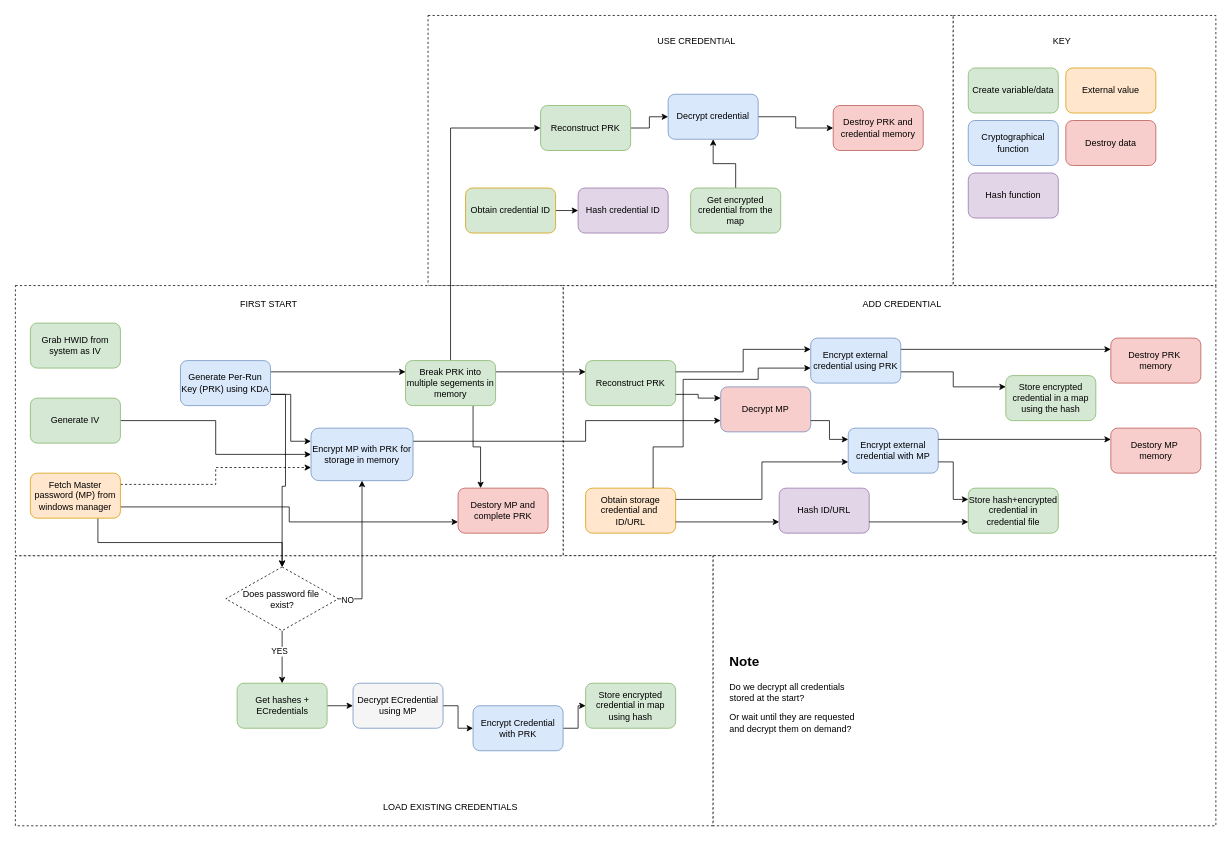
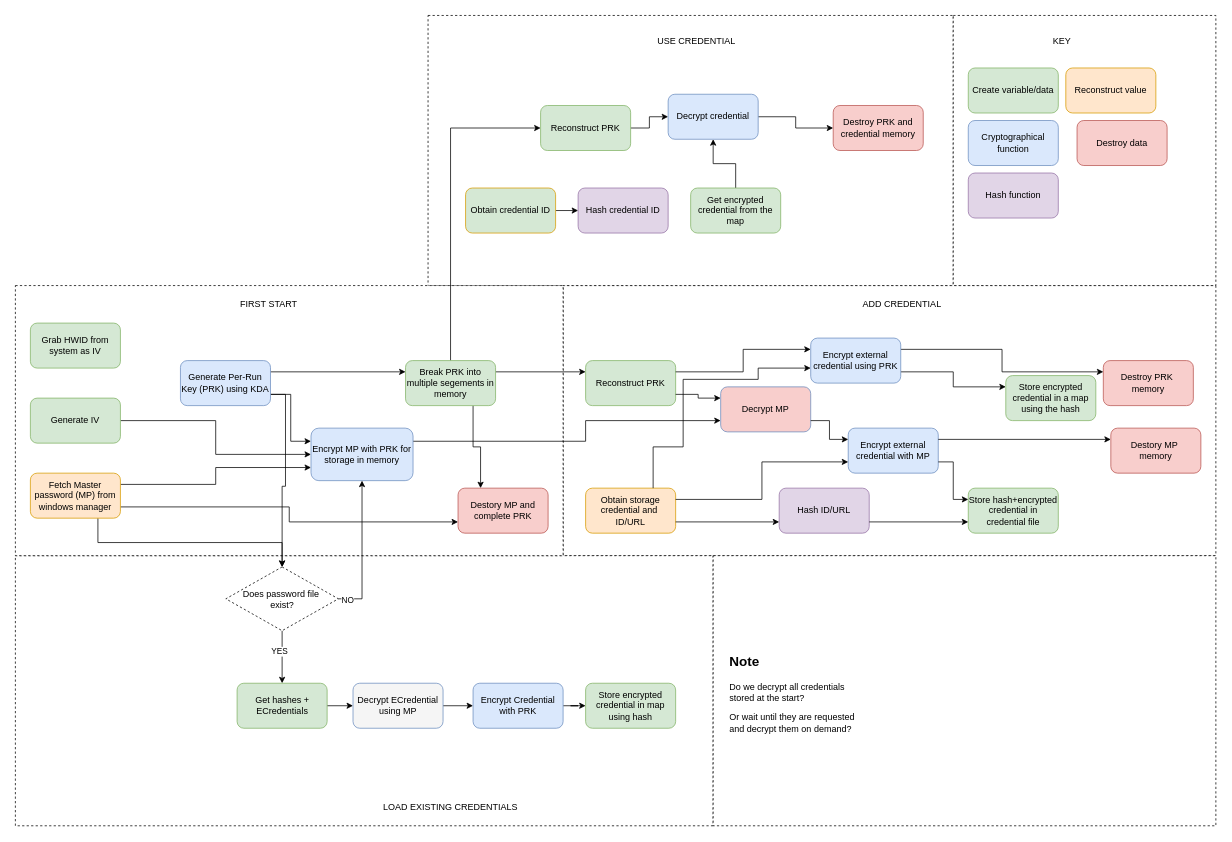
  <mxCell id="0" />
  <mxCell id="1" parent="0" />
  <mxCell id="2" value="" style="group" vertex="1" connectable="0" parent="1"><mxGeometry x="750" y="380" width="870" height="360" as="geometry" /></mxCell>
  <mxCell id="3" value="" style="rounded=0;whiteSpace=wrap;html=1;dashed=1;" vertex="1" parent="2"><mxGeometry width="870" height="360" as="geometry" /></mxCell>
  <mxCell id="4" value="ADD CREDENTIAL" style="text;html=1;align=center;verticalAlign=middle;whiteSpace=wrap;rounded=0;" vertex="1" parent="2"><mxGeometry x="364" y="10" width="176" height="30" as="geometry" /></mxCell>
  <mxCell id="5" value="Reconstruct PRK" style="rounded=1;whiteSpace=wrap;html=1;fillColor=#d5e8d4;strokeColor=#82b366;" vertex="1" parent="2"><mxGeometry x="30" y="100" width="120" height="60" as="geometry" /></mxCell>
  <mxCell id="6" value="&lt;div&gt;Obtain storage credential and&amp;nbsp;&lt;/div&gt;&lt;div&gt;ID/URL&lt;/div&gt;" style="rounded=1;whiteSpace=wrap;html=1;fillColor=#ffe6cc;strokeColor=#d79b00;" vertex="1" parent="2"><mxGeometry x="30" y="270" width="120" height="60" as="geometry" /></mxCell>
  <mxCell id="7" value="Decrypt MP" style="rounded=1;whiteSpace=wrap;html=1;fillColor=#f8cecc;strokeColor=#6c8ebf;" vertex="1" parent="2"><mxGeometry x="210" y="135" width="120" height="60" as="geometry" /></mxCell>
  <mxCell id="8" value="Encrypt external credential with MP" style="rounded=1;whiteSpace=wrap;html=1;fillColor=#dae8fc;strokeColor=#6c8ebf;" vertex="1" parent="2"><mxGeometry x="380" y="190" width="120" height="60" as="geometry" /></mxCell>
  <mxCell id="9" value="Hash ID/URL" style="rounded=1;whiteSpace=wrap;html=1;fillColor=#e1d5e7;strokeColor=#9673a6;" vertex="1" parent="2"><mxGeometry x="288" y="270" width="120" height="60" as="geometry" /></mxCell>
  <mxCell id="10" value="Store hash+encrypted credential in credential file " style="rounded=1;whiteSpace=wrap;html=1;fillColor=#d5e8d4;strokeColor=#82b366;" vertex="1" parent="2"><mxGeometry x="540" y="270" width="120" height="60" as="geometry" /></mxCell>
  <mxCell id="11" value="Store encrypted credential in a map using the hash" style="rounded=1;whiteSpace=wrap;html=1;fillColor=#d5e8d4;strokeColor=#82b366;" vertex="1" parent="2"><mxGeometry x="590" y="120" width="120" height="60" as="geometry" /></mxCell>
- <mxCell id="12" value="&lt;div&gt;Destroy PRK&amp;nbsp;&lt;/div&gt;&lt;div&gt;memory&lt;/div&gt;" style="rounded=1;whiteSpace=wrap;html=1;fillColor=#f8cecc;strokeColor=#b85450;" vertex="1" parent="2"><mxGeometry x="730" y="70" width="120" height="60" as="geometry" /></mxCell>
+ <mxCell id="12" value="&lt;div&gt;Destroy PRK&amp;nbsp;&lt;/div&gt;&lt;div&gt;memory&lt;/div&gt;" style="rounded=1;whiteSpace=wrap;html=1;fillColor=#f8cecc;strokeColor=#b85450;" vertex="1" parent="2"><mxGeometry x="720" y="100" width="120" height="60" as="geometry" /></mxCell>
  <mxCell id="13" value="&lt;div&gt;Destory MP&amp;nbsp;&lt;/div&gt;&lt;div&gt;memory&lt;/div&gt;" style="rounded=1;whiteSpace=wrap;html=1;fillColor=#f8cecc;strokeColor=#b85450;" vertex="1" parent="2"><mxGeometry x="730" y="190" width="120" height="60" as="geometry" /></mxCell>
  <mxCell id="14" style="edgeStyle=orthogonalEdgeStyle;rounded=0;orthogonalLoop=1;jettySize=auto;html=1;exitX=1;exitY=0.75;exitDx=0;exitDy=0;entryX=0;entryY=0.25;entryDx=0;entryDy=0;" edge="1" parent="2" source="5" target="7"><mxGeometry relative="1" as="geometry" /></mxCell>
  <mxCell id="15" style="edgeStyle=orthogonalEdgeStyle;rounded=0;orthogonalLoop=1;jettySize=auto;html=1;exitX=1;exitY=0.75;exitDx=0;exitDy=0;entryX=0;entryY=0.25;entryDx=0;entryDy=0;" edge="1" parent="2" source="7" target="8"><mxGeometry relative="1" as="geometry" /></mxCell>
  <mxCell id="16" style="edgeStyle=orthogonalEdgeStyle;rounded=0;orthogonalLoop=1;jettySize=auto;html=1;exitX=1;exitY=0.25;exitDx=0;exitDy=0;entryX=0;entryY=0.75;entryDx=0;entryDy=0;" edge="1" parent="2" source="6" target="8"><mxGeometry relative="1" as="geometry" /></mxCell>
  <mxCell id="17" style="edgeStyle=orthogonalEdgeStyle;rounded=0;orthogonalLoop=1;jettySize=auto;html=1;exitX=1;exitY=0.75;exitDx=0;exitDy=0;entryX=0;entryY=0.75;entryDx=0;entryDy=0;" edge="1" parent="2" source="6" target="9"><mxGeometry relative="1" as="geometry" /></mxCell>
  <mxCell id="18" style="edgeStyle=orthogonalEdgeStyle;rounded=0;orthogonalLoop=1;jettySize=auto;html=1;exitX=1;exitY=0.75;exitDx=0;exitDy=0;entryX=0;entryY=0.25;entryDx=0;entryDy=0;" edge="1" parent="2" source="8" target="10"><mxGeometry relative="1" as="geometry" /></mxCell>
  <mxCell id="19" style="edgeStyle=orthogonalEdgeStyle;rounded=0;orthogonalLoop=1;jettySize=auto;html=1;exitX=1;exitY=0.75;exitDx=0;exitDy=0;entryX=0;entryY=0.75;entryDx=0;entryDy=0;" edge="1" parent="2" source="9" target="10"><mxGeometry relative="1" as="geometry" /></mxCell>
  <mxCell id="20" style="edgeStyle=orthogonalEdgeStyle;rounded=0;orthogonalLoop=1;jettySize=auto;html=1;exitX=1;exitY=0.25;exitDx=0;exitDy=0;entryX=0;entryY=0.25;entryDx=0;entryDy=0;" edge="1" parent="2" source="8" target="13"><mxGeometry relative="1" as="geometry" /></mxCell>
  <mxCell id="21" value="" style="rounded=0;whiteSpace=wrap;html=1;dashed=1;" vertex="1" parent="1"><mxGeometry x="20" y="740" width="930" height="360" as="geometry" /></mxCell>
  <mxCell id="22" value="" style="rounded=0;whiteSpace=wrap;html=1;dashed=1;" vertex="1" parent="1"><mxGeometry x="570" y="20" width="700" height="360" as="geometry" /></mxCell>
  <mxCell id="23" value="" style="rounded=0;whiteSpace=wrap;html=1;dashed=1;" vertex="1" parent="1"><mxGeometry x="20" y="380" width="730" height="360" as="geometry" /></mxCell>
  <mxCell id="24" style="edgeStyle=orthogonalEdgeStyle;rounded=0;orthogonalLoop=1;jettySize=auto;html=1;exitX=0.75;exitY=1;exitDx=0;exitDy=0;entryX=0.5;entryY=0;entryDx=0;entryDy=0;" edge="1" parent="1" source="27" target="70"><mxGeometry relative="1" as="geometry" /></mxCell>
- <mxCell id="25" style="edgeStyle=orthogonalEdgeStyle;rounded=0;orthogonalLoop=1;jettySize=auto;html=1;exitX=1;exitY=0.25;exitDx=0;exitDy=0;entryX=0;entryY=0.75;entryDx=0;entryDy=0;dashed=1;" edge="1" parent="1" source="27" target="36"><mxGeometry relative="1" as="geometry" /></mxCell>
+ <mxCell id="25" style="edgeStyle=orthogonalEdgeStyle;rounded=0;orthogonalLoop=1;jettySize=auto;html=1;exitX=1;exitY=0.25;exitDx=0;exitDy=0;entryX=0;entryY=0.75;entryDx=0;entryDy=0;" edge="1" parent="1" source="27" target="36"><mxGeometry relative="1" as="geometry" /></mxCell>
  <mxCell id="26" style="edgeStyle=orthogonalEdgeStyle;rounded=0;orthogonalLoop=1;jettySize=auto;html=1;exitX=1;exitY=0.75;exitDx=0;exitDy=0;entryX=0;entryY=0.75;entryDx=0;entryDy=0;" edge="1" parent="1" source="27" target="80"><mxGeometry relative="1" as="geometry" /></mxCell>
  <mxCell id="27" value="Fetch Master password (MP) from windows manager" style="rounded=1;whiteSpace=wrap;html=1;fillColor=#ffe6cc;strokeColor=#d79b00;" vertex="1" parent="1"><mxGeometry x="40" y="630" width="120" height="60" as="geometry" /></mxCell>
  <mxCell id="28" value="Grab HWID from system as IV" style="rounded=1;whiteSpace=wrap;html=1;fillColor=#d5e8d4;strokeColor=#82b366;" vertex="1" parent="1"><mxGeometry x="40" y="430" width="120" height="60" as="geometry" /></mxCell>
  <mxCell id="29" style="edgeStyle=orthogonalEdgeStyle;rounded=0;orthogonalLoop=1;jettySize=auto;html=1;exitX=1;exitY=0.5;exitDx=0;exitDy=0;" edge="1" parent="1" source="30" target="36"><mxGeometry relative="1" as="geometry" /></mxCell>
  <mxCell id="30" value="Generate IV" style="rounded=1;whiteSpace=wrap;html=1;fillColor=#d5e8d4;strokeColor=#82b366;" vertex="1" parent="1"><mxGeometry x="40" y="530" width="120" height="60" as="geometry" /></mxCell>
  <mxCell id="31" style="edgeStyle=orthogonalEdgeStyle;rounded=0;orthogonalLoop=1;jettySize=auto;html=1;exitX=1;exitY=0.25;exitDx=0;exitDy=0;entryX=0;entryY=0.25;entryDx=0;entryDy=0;" edge="1" parent="1" source="34" target="40"><mxGeometry relative="1" as="geometry" /></mxCell>
  <mxCell id="32" style="edgeStyle=orthogonalEdgeStyle;rounded=0;orthogonalLoop=1;jettySize=auto;html=1;exitX=1;exitY=0.75;exitDx=0;exitDy=0;entryX=0.5;entryY=0;entryDx=0;entryDy=0;" edge="1" parent="1" source="34" target="70"><mxGeometry relative="1" as="geometry" /></mxCell>
  <mxCell id="33" style="edgeStyle=orthogonalEdgeStyle;rounded=0;orthogonalLoop=1;jettySize=auto;html=1;exitX=1;exitY=0.75;exitDx=0;exitDy=0;entryX=0;entryY=0.25;entryDx=0;entryDy=0;" edge="1" parent="1" source="34" target="36"><mxGeometry relative="1" as="geometry" /></mxCell>
  <mxCell id="34" value="Generate Per-Run Key (PRK) using KDA" style="rounded=1;whiteSpace=wrap;html=1;fillColor=#dae8fc;strokeColor=#6c8ebf;" vertex="1" parent="1"><mxGeometry x="240" y="480" width="120" height="60" as="geometry" /></mxCell>
  <mxCell id="35" style="edgeStyle=orthogonalEdgeStyle;rounded=0;orthogonalLoop=1;jettySize=auto;html=1;exitX=1;exitY=0.25;exitDx=0;exitDy=0;entryX=0;entryY=0.75;entryDx=0;entryDy=0;" edge="1" parent="1" source="36" target="7"><mxGeometry relative="1" as="geometry"><Array as="points"><mxPoint x="780" y="588" /><mxPoint x="780" y="560" /></Array></mxGeometry></mxCell>
  <mxCell id="36" value="Encrypt MP with PRK for storage in memory" style="rounded=1;whiteSpace=wrap;html=1;fillColor=#dae8fc;strokeColor=#6c8ebf;" vertex="1" parent="1"><mxGeometry x="414" y="570" width="136" height="70" as="geometry" /></mxCell>
  <mxCell id="37" style="edgeStyle=orthogonalEdgeStyle;rounded=0;orthogonalLoop=1;jettySize=auto;html=1;exitX=1;exitY=0.25;exitDx=0;exitDy=0;entryX=0;entryY=0.25;entryDx=0;entryDy=0;" edge="1" parent="1" source="40" target="5"><mxGeometry relative="1" as="geometry" /></mxCell>
  <mxCell id="38" style="edgeStyle=orthogonalEdgeStyle;rounded=0;orthogonalLoop=1;jettySize=auto;html=1;exitX=0.5;exitY=0;exitDx=0;exitDy=0;entryX=0;entryY=0.5;entryDx=0;entryDy=0;" edge="1" parent="1" source="40" target="49"><mxGeometry relative="1" as="geometry" /></mxCell>
  <mxCell id="39" style="edgeStyle=orthogonalEdgeStyle;rounded=0;orthogonalLoop=1;jettySize=auto;html=1;exitX=0.75;exitY=1;exitDx=0;exitDy=0;entryX=0.25;entryY=0;entryDx=0;entryDy=0;" edge="1" parent="1" source="40" target="80"><mxGeometry relative="1" as="geometry" /></mxCell>
  <mxCell id="40" value="Break PRK into multiple segements in memory" style="rounded=1;whiteSpace=wrap;html=1;fillColor=#d5e8d4;strokeColor=#82b366;" vertex="1" parent="1"><mxGeometry x="540" y="480" width="120" height="60" as="geometry" /></mxCell>
  <mxCell id="41" value="FIRST START" style="text;html=1;align=center;verticalAlign=middle;whiteSpace=wrap;rounded=0;" vertex="1" parent="1"><mxGeometry x="270" y="390" width="176" height="30" as="geometry" /></mxCell>
  <mxCell id="42" style="edgeStyle=orthogonalEdgeStyle;rounded=0;orthogonalLoop=1;jettySize=auto;html=1;exitX=1;exitY=0.25;exitDx=0;exitDy=0;entryX=0;entryY=0.25;entryDx=0;entryDy=0;" edge="1" parent="1" source="5" target="46"><mxGeometry relative="1" as="geometry" /></mxCell>
  <mxCell id="43" style="edgeStyle=orthogonalEdgeStyle;rounded=0;orthogonalLoop=1;jettySize=auto;html=1;exitX=0.75;exitY=0;exitDx=0;exitDy=0;entryX=0;entryY=0.75;entryDx=0;entryDy=0;" edge="1" parent="1" source="6"><mxGeometry relative="1" as="geometry"><mxPoint x="810" y="645" as="sourcePoint" /><mxPoint x="1080" y="490" as="targetPoint" /><Array as="points"><mxPoint x="870" y="595" /><mxPoint x="910" y="595" /><mxPoint x="910" y="505" /><mxPoint x="1010" y="505" /><mxPoint x="1010" y="490" /></Array></mxGeometry></mxCell>
  <mxCell id="44" style="edgeStyle=orthogonalEdgeStyle;rounded=0;orthogonalLoop=1;jettySize=auto;html=1;exitX=1;exitY=0.75;exitDx=0;exitDy=0;entryX=0;entryY=0.25;entryDx=0;entryDy=0;" edge="1" parent="1" source="46" target="11"><mxGeometry relative="1" as="geometry" /></mxCell>
  <mxCell id="45" style="edgeStyle=orthogonalEdgeStyle;rounded=0;orthogonalLoop=1;jettySize=auto;html=1;exitX=1;exitY=0.25;exitDx=0;exitDy=0;entryX=0;entryY=0.25;entryDx=0;entryDy=0;" edge="1" parent="1" source="46" target="12"><mxGeometry relative="1" as="geometry" /></mxCell>
  <mxCell id="46" value="Encrypt external credential using PRK" style="rounded=1;whiteSpace=wrap;html=1;fillColor=#dae8fc;strokeColor=#6c8ebf;" vertex="1" parent="1"><mxGeometry x="1080" y="450" width="120" height="60" as="geometry" /></mxCell>
  <mxCell id="47" value="USE CREDENTIAL" style="text;html=1;align=center;verticalAlign=middle;whiteSpace=wrap;rounded=0;" vertex="1" parent="1"><mxGeometry x="840" y="40" width="176" height="30" as="geometry" /></mxCell>
  <mxCell id="48" style="edgeStyle=orthogonalEdgeStyle;rounded=0;orthogonalLoop=1;jettySize=auto;html=1;exitX=1;exitY=0.5;exitDx=0;exitDy=0;entryX=0;entryY=0.5;entryDx=0;entryDy=0;" edge="1" parent="1" source="49" target="54"><mxGeometry relative="1" as="geometry" /></mxCell>
  <mxCell id="49" value="Reconstruct PRK" style="rounded=1;whiteSpace=wrap;html=1;fillColor=#d5e8d4;strokeColor=#82b366;" vertex="1" parent="1"><mxGeometry x="720" y="140" width="120" height="60" as="geometry" /></mxCell>
  <mxCell id="50" value="Hash credential ID" style="rounded=1;whiteSpace=wrap;html=1;fillColor=#e1d5e7;strokeColor=#9673a6;" vertex="1" parent="1"><mxGeometry x="770" y="250" width="120" height="60" as="geometry" /></mxCell>
  <mxCell id="51" style="edgeStyle=orthogonalEdgeStyle;rounded=0;orthogonalLoop=1;jettySize=auto;html=1;exitX=0.5;exitY=0;exitDx=0;exitDy=0;entryX=0.5;entryY=1;entryDx=0;entryDy=0;" edge="1" parent="1" source="52" target="54"><mxGeometry relative="1" as="geometry" /></mxCell>
  <mxCell id="52" value="Get encrypted credential from the map" style="rounded=1;whiteSpace=wrap;html=1;fillColor=#d5e8d4;strokeColor=#82b366;" vertex="1" parent="1"><mxGeometry x="920" y="250" width="120" height="60" as="geometry" /></mxCell>
  <mxCell id="53" style="edgeStyle=orthogonalEdgeStyle;rounded=0;orthogonalLoop=1;jettySize=auto;html=1;exitX=1;exitY=0.5;exitDx=0;exitDy=0;entryX=0;entryY=0.5;entryDx=0;entryDy=0;" edge="1" parent="1" source="54" target="55"><mxGeometry relative="1" as="geometry" /></mxCell>
  <mxCell id="54" value="Decrypt credential" style="rounded=1;whiteSpace=wrap;html=1;fillColor=#dae8fc;strokeColor=#6c8ebf;" vertex="1" parent="1"><mxGeometry x="890" y="125" width="120" height="60" as="geometry" /></mxCell>
  <mxCell id="55" value="Destroy PRK and credential memory" style="rounded=1;whiteSpace=wrap;html=1;fillColor=#f8cecc;strokeColor=#b85450;" vertex="1" parent="1"><mxGeometry x="1110" y="140" width="120" height="60" as="geometry" /></mxCell>
  <mxCell id="56" style="edgeStyle=orthogonalEdgeStyle;rounded=0;orthogonalLoop=1;jettySize=auto;html=1;exitX=1;exitY=0.5;exitDx=0;exitDy=0;entryX=0;entryY=0.5;entryDx=0;entryDy=0;" edge="1" parent="1" source="57" target="50"><mxGeometry relative="1" as="geometry" /></mxCell>
  <mxCell id="57" value="Obtain credential ID" style="rounded=1;whiteSpace=wrap;html=1;fillColor=#d5e8d4;strokeColor=#d79b00;" vertex="1" parent="1"><mxGeometry x="620" y="250" width="120" height="60" as="geometry" /></mxCell>
  <mxCell id="58" value="" style="rounded=0;whiteSpace=wrap;html=1;dashed=1;" vertex="1" parent="1"><mxGeometry x="1270" y="20" width="350" height="360" as="geometry" /></mxCell>
  <mxCell id="59" value="KEY" style="text;html=1;align=center;verticalAlign=middle;whiteSpace=wrap;rounded=0;" vertex="1" parent="1"><mxGeometry x="1327" y="40" width="176" height="30" as="geometry" /></mxCell>
- <mxCell id="60" value="Destroy data" style="rounded=1;whiteSpace=wrap;html=1;fillColor=#f8cecc;strokeColor=#b85450;" vertex="1" parent="1"><mxGeometry x="1420" y="160" width="120" height="60" as="geometry" /></mxCell>
+ <mxCell id="60" value="Destroy data" style="rounded=1;whiteSpace=wrap;html=1;fillColor=#f8cecc;strokeColor=#b85450;" vertex="1" parent="1"><mxGeometry x="1435" y="160" width="120" height="60" as="geometry" /></mxCell>
  <mxCell id="61" value="Cryptographical function" style="rounded=1;whiteSpace=wrap;html=1;fillColor=#dae8fc;strokeColor=#6c8ebf;" vertex="1" parent="1"><mxGeometry x="1290" y="160" width="120" height="60" as="geometry" /></mxCell>
- <mxCell id="62" value="External value" style="rounded=1;whiteSpace=wrap;html=1;fillColor=#ffe6cc;strokeColor=#d79b00;" vertex="1" parent="1"><mxGeometry x="1420" y="90" width="120" height="60" as="geometry" /></mxCell>
+ <mxCell id="62" value="Reconstruct value" style="rounded=1;whiteSpace=wrap;html=1;fillColor=#ffe6cc;strokeColor=#d79b00;" vertex="1" parent="1"><mxGeometry x="1420" y="90" width="120" height="60" as="geometry" /></mxCell>
  <mxCell id="63" value="Create variable/data" style="rounded=1;whiteSpace=wrap;html=1;fillColor=#d5e8d4;strokeColor=#82b366;" vertex="1" parent="1"><mxGeometry x="1290" y="90" width="120" height="60" as="geometry" /></mxCell>
  <mxCell id="64" value="Hash function" style="rounded=1;whiteSpace=wrap;html=1;fillColor=#e1d5e7;strokeColor=#9673a6;" vertex="1" parent="1"><mxGeometry x="1290" y="230" width="120" height="60" as="geometry" /></mxCell>
  <mxCell id="65" value="&lt;div&gt;LOAD EXISTING CREDENTIALS&lt;/div&gt;" style="text;html=1;align=center;verticalAlign=middle;whiteSpace=wrap;rounded=0;" vertex="1" parent="1"><mxGeometry x="495" y="1060" width="210" height="30" as="geometry" /></mxCell>
  <mxCell id="66" style="edgeStyle=orthogonalEdgeStyle;rounded=0;orthogonalLoop=1;jettySize=auto;html=1;exitX=0.5;exitY=1;exitDx=0;exitDy=0;entryX=0.5;entryY=0;entryDx=0;entryDy=0;" edge="1" parent="1" source="70" target="72"><mxGeometry relative="1" as="geometry" /></mxCell>
  <mxCell id="67" value="YES" style="edgeLabel;html=1;align=center;verticalAlign=middle;resizable=0;points=[];" vertex="1" connectable="0" parent="66"><mxGeometry x="-0.229" y="-4" relative="1" as="geometry"><mxPoint as="offset" /></mxGeometry></mxCell>
  <mxCell id="68" style="edgeStyle=orthogonalEdgeStyle;rounded=0;orthogonalLoop=1;jettySize=auto;html=1;exitX=1;exitY=0.5;exitDx=0;exitDy=0;entryX=0.5;entryY=1;entryDx=0;entryDy=0;" edge="1" parent="1" source="70" target="36"><mxGeometry relative="1" as="geometry" /></mxCell>
  <mxCell id="69" value="NO" style="edgeLabel;html=1;align=center;verticalAlign=middle;resizable=0;points=[];" vertex="1" connectable="0" parent="68"><mxGeometry x="-0.868" relative="1" as="geometry"><mxPoint y="1" as="offset" /></mxGeometry></mxCell>
  <mxCell id="70" value="&lt;div&gt;Does password file&amp;nbsp;&lt;/div&gt;&lt;div&gt;exist?&lt;/div&gt;" style="rhombus;whiteSpace=wrap;html=1;dashed=1;" vertex="1" parent="1"><mxGeometry x="300.5" y="755" width="150" height="85" as="geometry" /></mxCell>
  <mxCell id="71" style="edgeStyle=orthogonalEdgeStyle;rounded=0;orthogonalLoop=1;jettySize=auto;html=1;exitX=1;exitY=0.5;exitDx=0;exitDy=0;entryX=0;entryY=0.5;entryDx=0;entryDy=0;" edge="1" parent="1" source="72" target="74"><mxGeometry relative="1" as="geometry" /></mxCell>
  <mxCell id="72" value="Get hashes + ECredentials" style="rounded=1;whiteSpace=wrap;html=1;fillColor=#d5e8d4;strokeColor=#82b366;" vertex="1" parent="1"><mxGeometry x="315.5" y="910" width="120" height="60" as="geometry" /></mxCell>
  <mxCell id="73" style="edgeStyle=orthogonalEdgeStyle;rounded=0;orthogonalLoop=1;jettySize=auto;html=1;exitX=1;exitY=0.5;exitDx=0;exitDy=0;entryX=0;entryY=0.5;entryDx=0;entryDy=0;" edge="1" parent="1" source="74" target="76"><mxGeometry relative="1" as="geometry" /></mxCell>
  <mxCell id="74" value="Decrypt ECredential using MP" style="rounded=1;whiteSpace=wrap;html=1;fillColor=#f5f5f5;strokeColor=#6c8ebf;" vertex="1" parent="1"><mxGeometry x="470" y="910" width="120" height="60" as="geometry" /></mxCell>
  <mxCell id="75" value="" style="edgeStyle=orthogonalEdgeStyle;rounded=0;orthogonalLoop=1;jettySize=auto;html=1;" edge="1" parent="1" source="76" target="77"><mxGeometry relative="1" as="geometry" /></mxCell>
- <mxCell id="76" value="Encrypt Credential with PRK" style="rounded=1;whiteSpace=wrap;html=1;fillColor=#dae8fc;strokeColor=#6c8ebf;" vertex="1" parent="1"><mxGeometry x="630" y="940" width="120" height="60" as="geometry" /></mxCell>
+ <mxCell id="76" value="Encrypt Credential with PRK" style="rounded=1;whiteSpace=wrap;html=1;fillColor=#dae8fc;strokeColor=#6c8ebf;" vertex="1" parent="1"><mxGeometry x="630" y="910" width="120" height="60" as="geometry" /></mxCell>
  <mxCell id="77" value="Store encrypted credential in map using hash" style="rounded=1;whiteSpace=wrap;html=1;fillColor=#d5e8d4;strokeColor=#82b366;" vertex="1" parent="1"><mxGeometry x="780" y="910" width="120" height="60" as="geometry" /></mxCell>
  <mxCell id="78" value="" style="rounded=0;whiteSpace=wrap;html=1;dashed=1;" vertex="1" parent="1"><mxGeometry x="950" y="740" width="670" height="360" as="geometry" /></mxCell>
  <mxCell id="79" value="&lt;h2&gt;Note&lt;/h2&gt;&lt;p&gt;Do we decrypt all credentials stored at the start?&lt;/p&gt;&lt;p&gt;Or wait until they are requested and decrypt them on demand?&lt;br&gt;&lt;/p&gt;" style="text;html=1;whiteSpace=wrap;overflow=hidden;rounded=0;" vertex="1" parent="1"><mxGeometry x="970" y="850" width="180" height="140" as="geometry" /></mxCell>
  <mxCell id="80" value="Destory MP and complete PRK" style="rounded=1;whiteSpace=wrap;html=1;fillColor=#f8cecc;strokeColor=#b85450;" vertex="1" parent="1"><mxGeometry x="610" y="650" width="120" height="60" as="geometry" /></mxCell>
